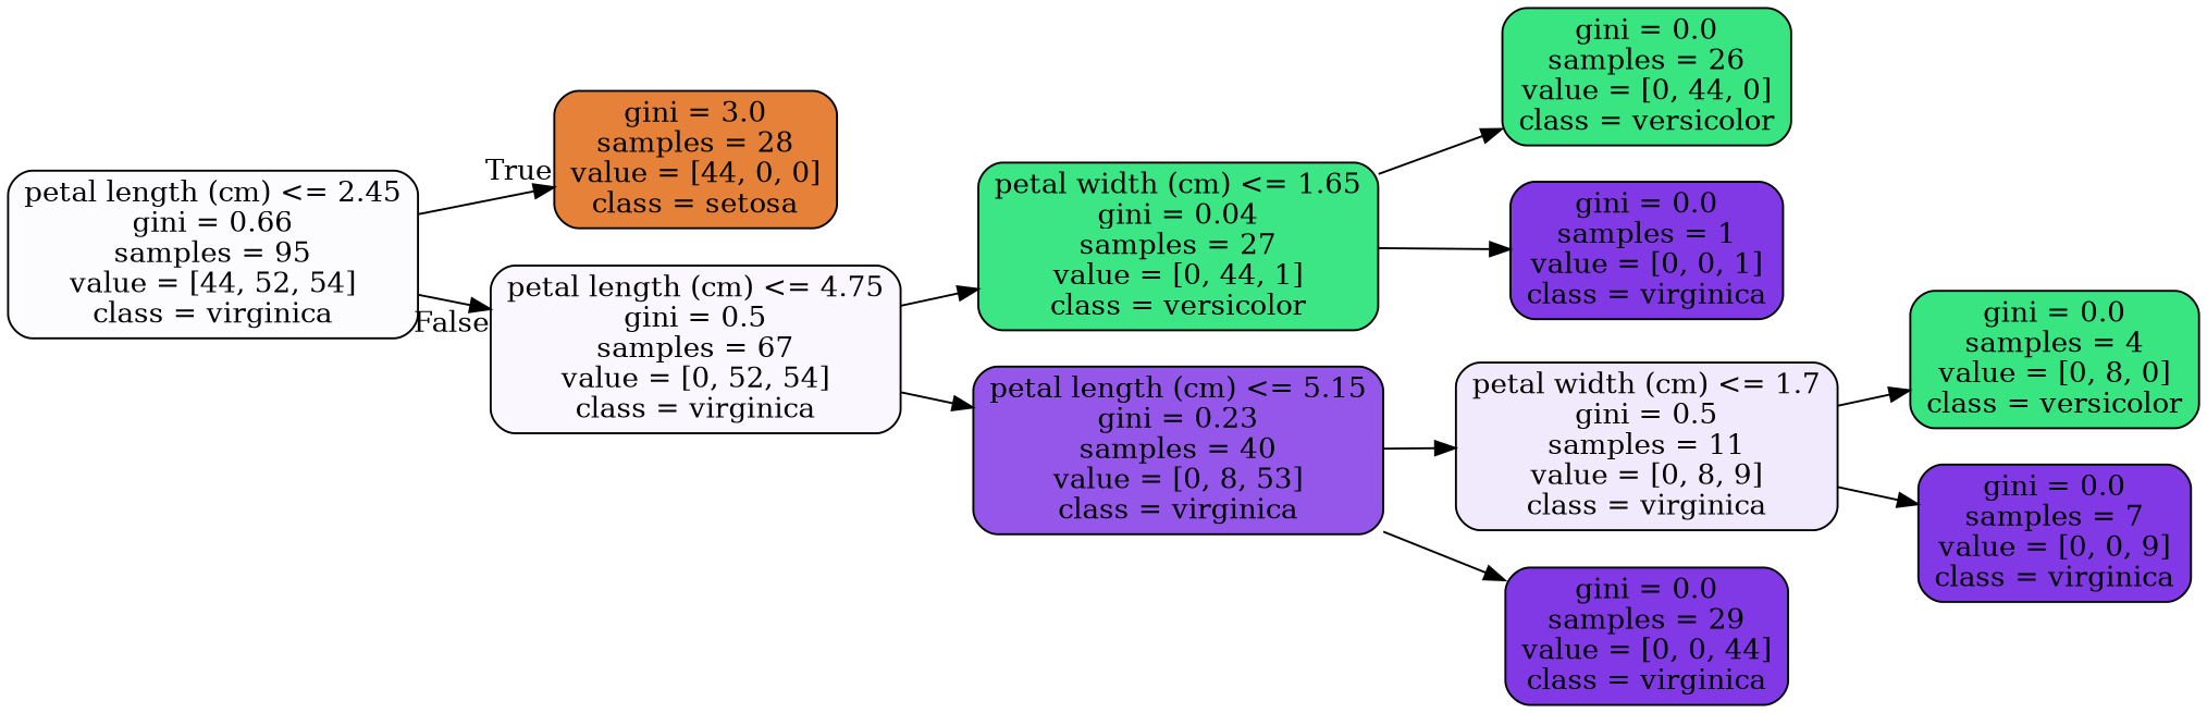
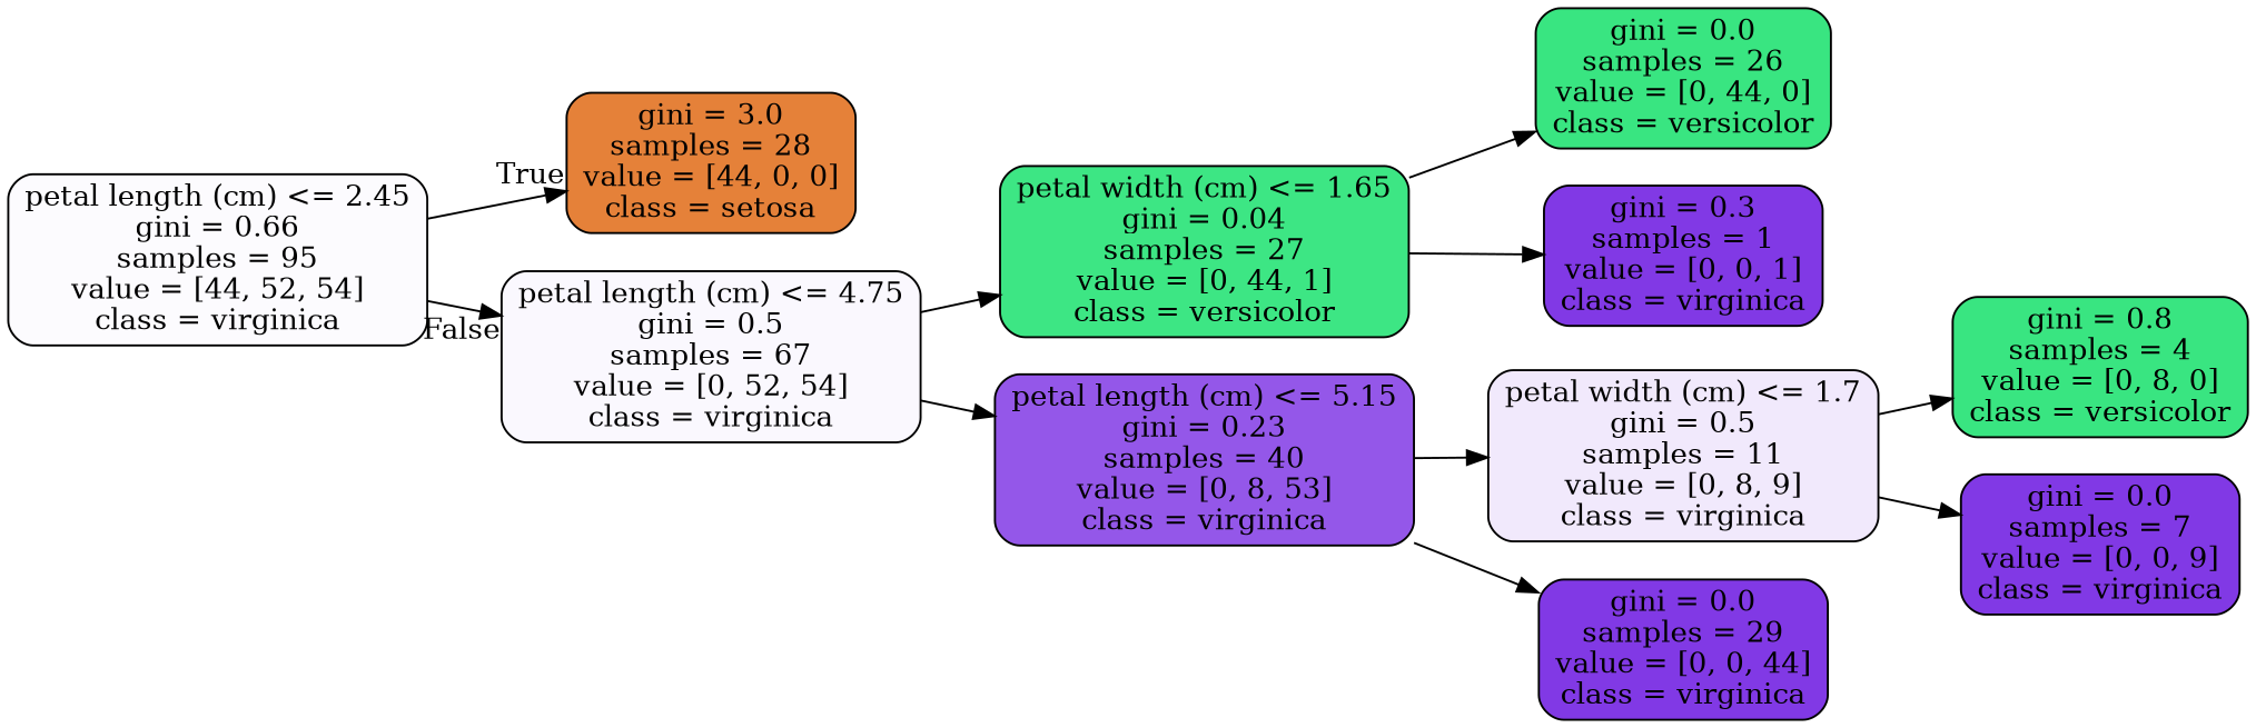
  digraph {
    fontname="DejaVu Serif"
    rankdir=LR
    node [color=black fillcolor="#8139e5" fontname="DejaVu Serif" shape=box style="filled, rounded"]
    edge [fontname="DejaVu Serif"]
    n1 [fillcolor="#fcfbfe" label="petal length (cm) <= 2.45\ngini = 0.66\nsamples = 95\nvalue = [44, 52, 54]\nclass = virginica"]
    n2 [fillcolor="#e58139" label="gini = 3.0\nsamples = 28\nvalue = [44, 0, 0]\nclass = setosa"]
    n3 [fillcolor="#faf8fe" label="petal length (cm) <= 4.75\ngini = 0.5\nsamples = 67\nvalue = [0, 52, 54]\nclass = virginica"]
    n4 [fillcolor="#3de684" label="petal width (cm) <= 1.65\ngini = 0.04\nsamples = 27\nvalue = [0, 44, 1]\nclass = versicolor"]
    n5 [fillcolor="#9457e9" label="petal length (cm) <= 5.15\ngini = 0.23\nsamples = 40\nvalue = [0, 8, 53]\nclass = virginica"]
    n6 [fillcolor="#39e581" label="gini = 0.0\nsamples = 26\nvalue = [0, 44, 0]\nclass = versicolor"]
-   n7 [label="gini = 0.0\nsamples = 1\nvalue = [0, 0, 1]\nclass = virginica"]
+   n7 [label="gini = 0.3\nsamples = 1\nvalue = [0, 0, 1]\nclass = virginica"]
    n8 [fillcolor="#f1e9fc" label="petal width (cm) <= 1.7\ngini = 0.5\nsamples = 11\nvalue = [0, 8, 9]\nclass = virginica"]
    n9 [label="gini = 0.0\nsamples = 29\nvalue = [0, 0, 44]\nclass = virginica"]
-   n10 [fillcolor="#39e581" label="gini = 0.0\nsamples = 4\nvalue = [0, 8, 0]\nclass = versicolor"]
+   n10 [fillcolor="#39e581" label="gini = 0.8\nsamples = 4\nvalue = [0, 8, 0]\nclass = versicolor"]
    n11 [label="gini = 0.0\nsamples = 7\nvalue = [0, 0, 9]\nclass = virginica"]
    n1 -> n2 [headlabel=True labelangle=45 labeldistance=2.5]
    n1 -> n3 [headlabel=False labelangle=-45 labeldistance=2.5]
    n3 -> n4
    n3 -> n5
    n4 -> n6
    n4 -> n7
    n5 -> n8
    n5 -> n9
    n8 -> n10
    n8 -> n11
  }
